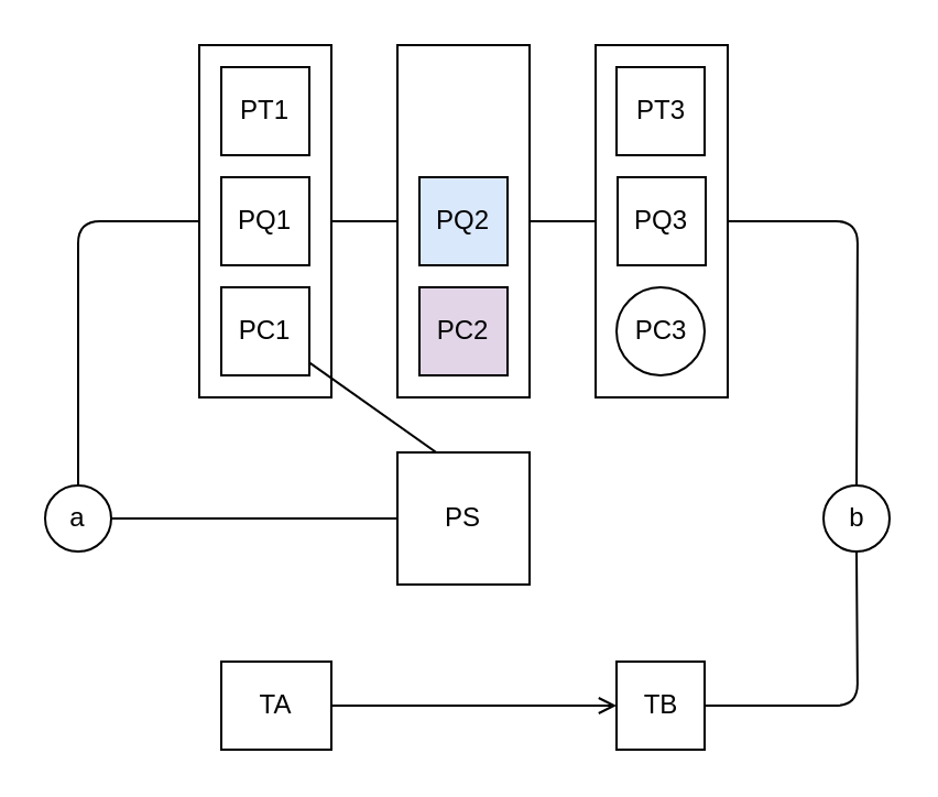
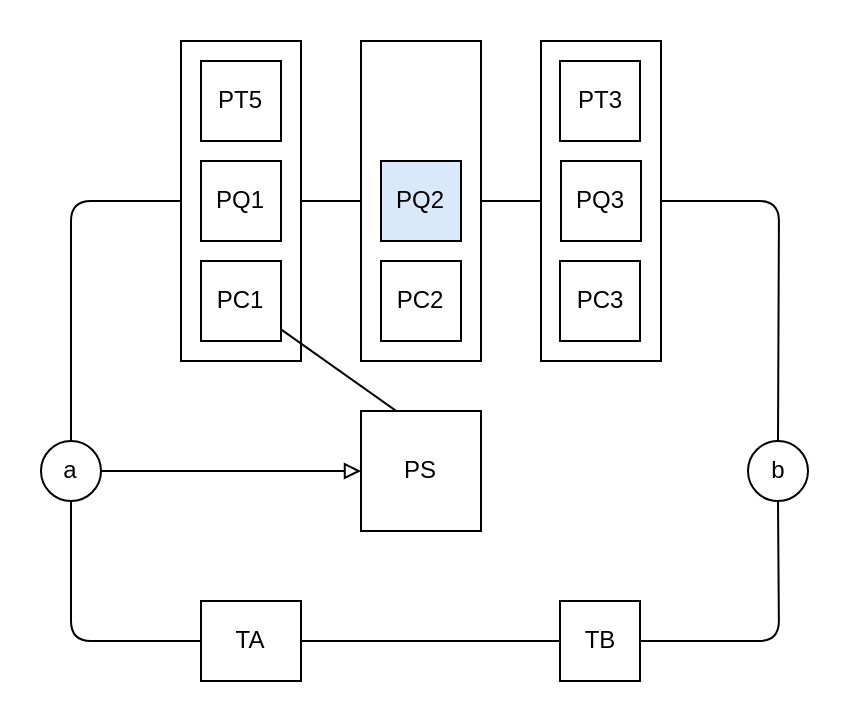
  <mxCell id="0" />
  <mxCell id="1" parent="0" />
  <mxCell id="2" style="edgeStyle=none;html=1;exitX=1;exitY=0.5;exitDx=0;exitDy=0;entryX=0.5;entryY=0;entryDx=0;entryDy=0;endArrow=none;endFill=0;" edge="1" parent="1" source="3" target="26"><mxGeometry relative="1" as="geometry"><Array as="points"><mxPoint x="389" y="100" /></Array></mxGeometry></mxCell>
  <mxCell id="3" value="" style="rounded=0;whiteSpace=wrap;html=1;" vertex="1" parent="1"><mxGeometry x="270" y="20" width="60" height="160" as="geometry" /></mxCell>
  <mxCell id="4" style="edgeStyle=none;html=1;exitX=1;exitY=0.5;exitDx=0;exitDy=0;entryX=0;entryY=0.5;entryDx=0;entryDy=0;endArrow=none;endFill=0;" edge="1" parent="1" source="5" target="3"><mxGeometry relative="1" as="geometry" /></mxCell>
  <mxCell id="5" value="" style="rounded=0;whiteSpace=wrap;html=1;" vertex="1" parent="1"><mxGeometry x="180" y="20" width="60" height="160" as="geometry" /></mxCell>
  <mxCell id="6" style="edgeStyle=none;html=1;exitX=1;exitY=0.5;exitDx=0;exitDy=0;entryX=0;entryY=0.5;entryDx=0;entryDy=0;endArrow=none;endFill=0;" edge="1" parent="1" source="7" target="5"><mxGeometry relative="1" as="geometry" /></mxCell>
  <mxCell id="7" value="" style="rounded=0;whiteSpace=wrap;html=1;" vertex="1" parent="1"><mxGeometry x="90" y="20" width="60" height="160" as="geometry" /></mxCell>
- <mxCell id="8" value="PT1" style="rounded=0;whiteSpace=wrap;html=1;" vertex="1" parent="1"><mxGeometry x="100" y="30" width="40" height="40" as="geometry" /></mxCell>
+ <mxCell id="8" value="PT5" style="rounded=0;whiteSpace=wrap;html=1;" vertex="1" parent="1"><mxGeometry x="100" y="30" width="40" height="40" as="geometry" /></mxCell>
  <mxCell id="9" value="PQ1" style="rounded=0;whiteSpace=wrap;html=1;" vertex="1" parent="1"><mxGeometry x="100" y="80" width="40" height="40" as="geometry" /></mxCell>
  <mxCell id="10" value="PC1" style="rounded=0;whiteSpace=wrap;html=1;" vertex="1" parent="1"><mxGeometry x="100" y="130" width="40" height="40" as="geometry" /></mxCell>
  <mxCell id="11" value="PQ2" style="rounded=0;whiteSpace=wrap;html=1;fillColor=#dae8fc;" vertex="1" parent="1"><mxGeometry x="190" y="80" width="40" height="40" as="geometry" /></mxCell>
- <mxCell id="12" value="PC2" style="rounded=0;whiteSpace=wrap;html=1;fillColor=#e1d5e7;" vertex="1" parent="1"><mxGeometry x="190" y="130" width="40" height="40" as="geometry" /></mxCell>
+ <mxCell id="12" value="PC2" style="rounded=0;whiteSpace=wrap;html=1;" vertex="1" parent="1"><mxGeometry x="190" y="130" width="40" height="40" as="geometry" /></mxCell>
  <mxCell id="13" value="PT3" style="rounded=0;whiteSpace=wrap;html=1;" vertex="1" parent="1"><mxGeometry x="279.5" y="30" width="40" height="40" as="geometry" /></mxCell>
  <mxCell id="14" value="PQ3" style="rounded=0;whiteSpace=wrap;html=1;" vertex="1" parent="1"><mxGeometry x="280" y="80" width="40" height="40" as="geometry" /></mxCell>
- <mxCell id="15" value="PC3" style="ellipse;whiteSpace=wrap;html=1;" vertex="1" parent="1"><mxGeometry x="279.5" y="130" width="40" height="40" as="geometry" /></mxCell>
+ <mxCell id="15" value="PC3" style="rounded=0;whiteSpace=wrap;html=1;" vertex="1" parent="1"><mxGeometry x="279.5" y="130" width="40" height="40" as="geometry" /></mxCell>
  <mxCell id="16" style="edgeStyle=none;html=1;exitX=1;exitY=0.5;exitDx=0;exitDy=0;endArrow=none;endFill=0;" edge="1" parent="1" source="17" target="10"><mxGeometry relative="1" as="geometry" /></mxCell>
  <mxCell id="17" value="PS" style="rounded=0;whiteSpace=wrap;html=1;" vertex="1" parent="1"><mxGeometry x="180" y="205" width="60" height="60" as="geometry" /></mxCell>
- <mxCell id="18" style="edgeStyle=none;html=1;exitX=1;exitY=0.5;exitDx=0;exitDy=0;endArrow=open;endFill=0;" edge="1" parent="1" source="19" target="21"><mxGeometry relative="1" as="geometry" /></mxCell>
+ <mxCell id="18" style="edgeStyle=none;html=1;exitX=1;exitY=0.5;exitDx=0;exitDy=0;endArrow=none;endFill=0;" edge="1" parent="1" source="19" target="21"><mxGeometry relative="1" as="geometry" /></mxCell>
  <mxCell id="19" value="TA" style="rounded=0;whiteSpace=wrap;html=1;" vertex="1" parent="1"><mxGeometry x="100" y="300" width="50" height="40" as="geometry" /></mxCell>
  <mxCell id="20" style="edgeStyle=none;html=1;exitX=1;exitY=0.5;exitDx=0;exitDy=0;entryX=0.5;entryY=1;entryDx=0;entryDy=0;endArrow=none;endFill=0;" edge="1" parent="1" source="21" target="26"><mxGeometry relative="1" as="geometry"><Array as="points"><mxPoint x="389" y="320" /></Array></mxGeometry></mxCell>
  <mxCell id="21" value="TB" style="rounded=0;whiteSpace=wrap;html=1;" vertex="1" parent="1"><mxGeometry x="279.5" y="300" width="40" height="40" as="geometry" /></mxCell>
  <mxCell id="22" style="edgeStyle=none;html=1;exitX=0.5;exitY=0;exitDx=0;exitDy=0;entryX=0;entryY=0.5;entryDx=0;entryDy=0;endArrow=none;endFill=0;" edge="1" parent="1" source="25" target="7"><mxGeometry relative="1" as="geometry"><Array as="points"><mxPoint x="35" y="100" /></Array></mxGeometry></mxCell>
- <mxCell id="23" style="edgeStyle=none;html=1;exitX=1;exitY=0.5;exitDx=0;exitDy=0;entryX=0;entryY=0.5;entryDx=0;entryDy=0;endArrow=none;endFill=0;" edge="1" parent="1" source="25" target="17"><mxGeometry relative="1" as="geometry" /></mxCell>
+ <mxCell id="23" style="edgeStyle=none;html=1;exitX=1;exitY=0.5;exitDx=0;exitDy=0;entryX=0;entryY=0.5;entryDx=0;entryDy=0;endArrow=block;endFill=0;" edge="1" parent="1" source="25" target="17"><mxGeometry relative="1" as="geometry" /></mxCell>
+ <mxCell id="24" style="edgeStyle=none;html=1;exitX=0.5;exitY=1;exitDx=0;exitDy=0;entryX=0;entryY=0.5;entryDx=0;entryDy=0;endArrow=none;endFill=0;" edge="1" parent="1" source="25" target="19"><mxGeometry relative="1" as="geometry"><Array as="points"><mxPoint x="35" y="320" /></Array></mxGeometry></mxCell>
  <mxCell id="25" value="a" style="ellipse;whiteSpace=wrap;html=1;aspect=fixed;" vertex="1" parent="1"><mxGeometry x="20" y="220" width="30" height="30" as="geometry" /></mxCell>
  <mxCell id="26" value="b" style="ellipse;whiteSpace=wrap;html=1;aspect=fixed;" vertex="1" parent="1"><mxGeometry x="373.5" y="220" width="30" height="30" as="geometry" /></mxCell>
